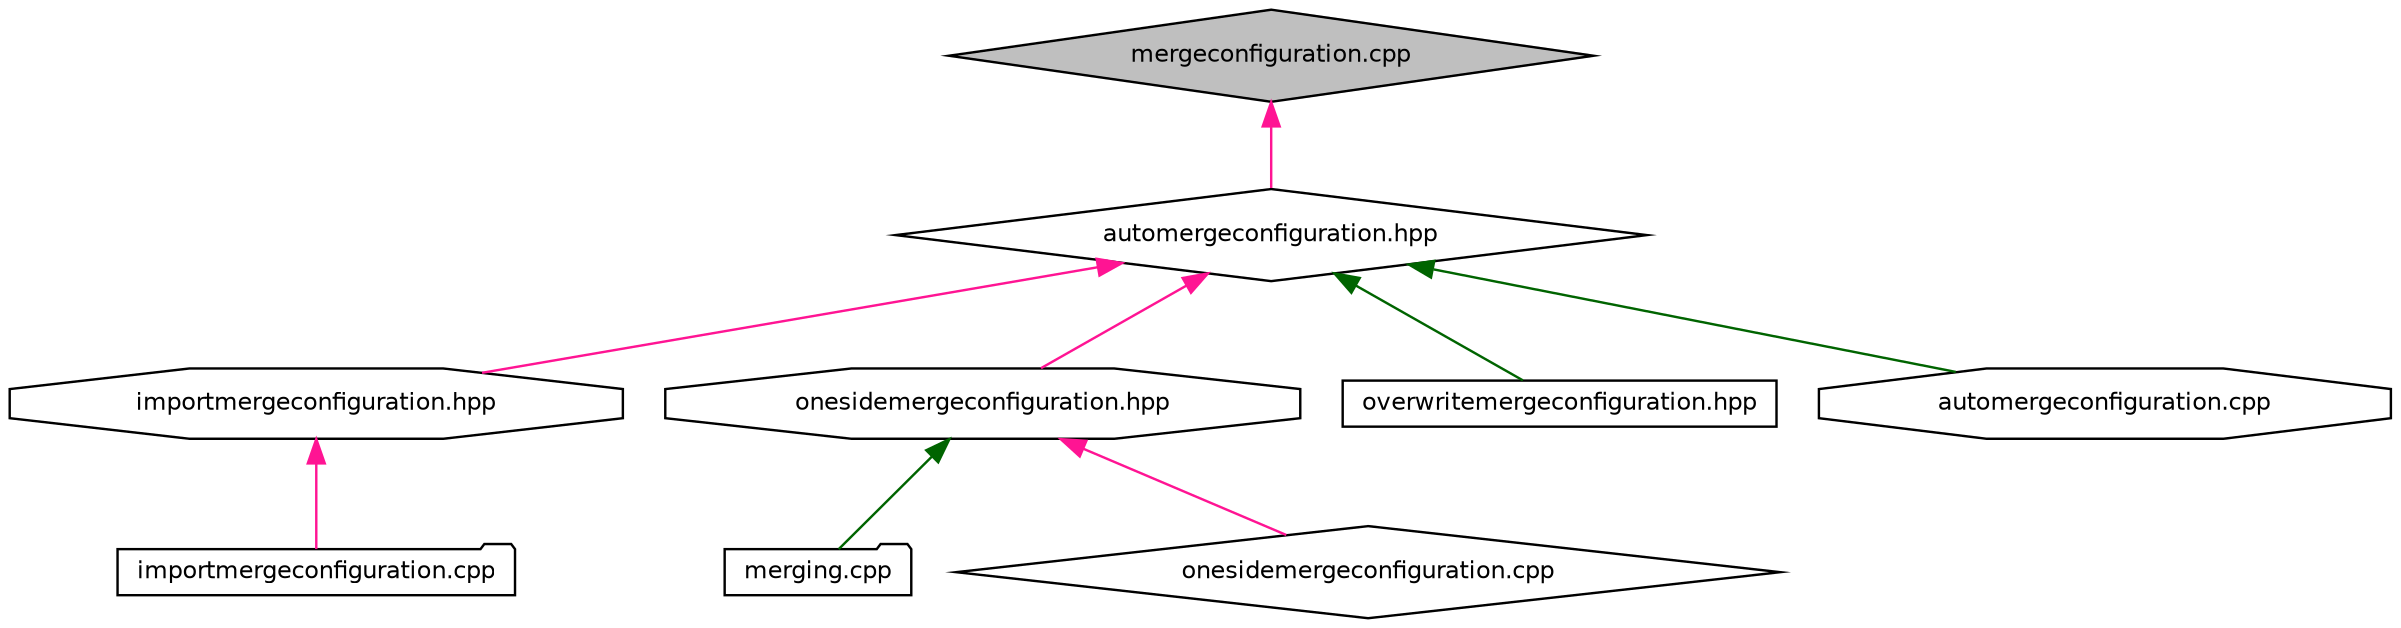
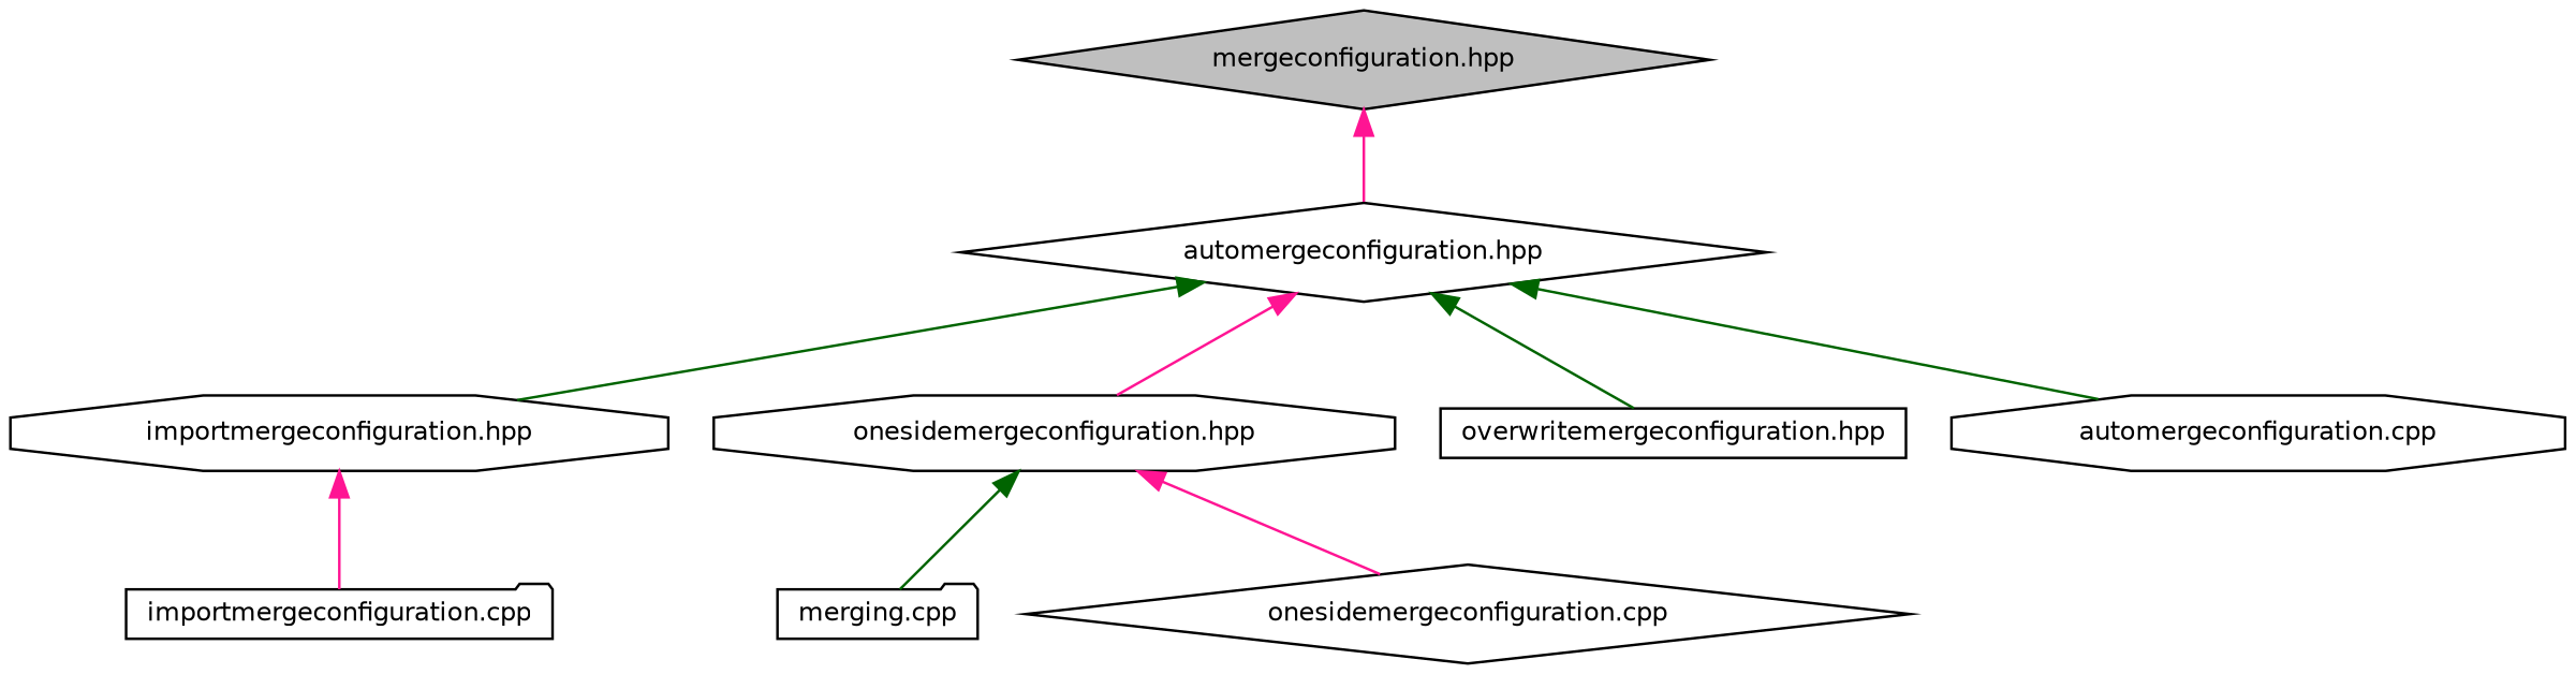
  digraph {
    node [color=black fillcolor=white fontname=Helvetica fontsize=10 shape=diamond style=filled]
    edge [color=deeppink dir=back fontname=Helvetica fontsize=10 labelfontname=Helvetica labelfontsize=10 style=solid]
-   n1 [fillcolor=grey75 fontcolor=black height=0.2 label="mergeconfiguration.cpp" width=0.4]
+   n1 [fillcolor=grey75 fontcolor=black height=0.2 label="mergeconfiguration.hpp" width=0.4]
    n2 [height=0.2 label="automergeconfiguration.hpp" width=0.4]
    n3 [height=0.2 label="importmergeconfiguration.hpp" shape=octagon width=0.4]
    n4 [height=0.2 label="onesidemergeconfiguration.hpp" shape=octagon width=0.4]
    n5 [height=0.2 label="overwritemergeconfiguration.hpp" shape=box width=0.4]
    n6 [height=0.2 label="automergeconfiguration.cpp" shape=octagon width=0.4]
    n7 [height=0.2 label="importmergeconfiguration.cpp" shape=folder width=0.4]
    n8 [height=0.2 label="merging.cpp" shape=folder width=0.4]
    n9 [height=0.2 label="onesidemergeconfiguration.cpp" width=0.4]
    n1 -> n2
-   n2 -> n3
+   n2 -> n3 [color=darkgreen]
    n2 -> n4
    n2 -> n5 [color=darkgreen]
    n2 -> n6 [color=darkgreen]
    n3 -> n7
    n4 -> n8 [color=darkgreen]
    n4 -> n9
  }
